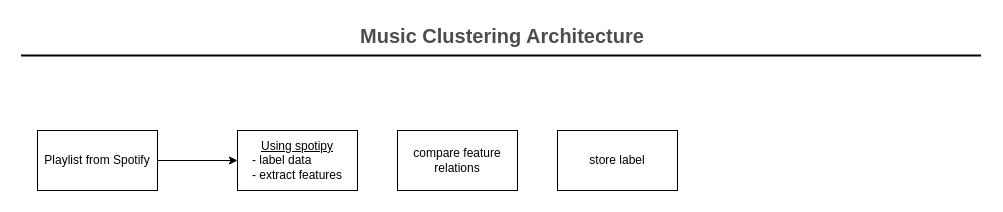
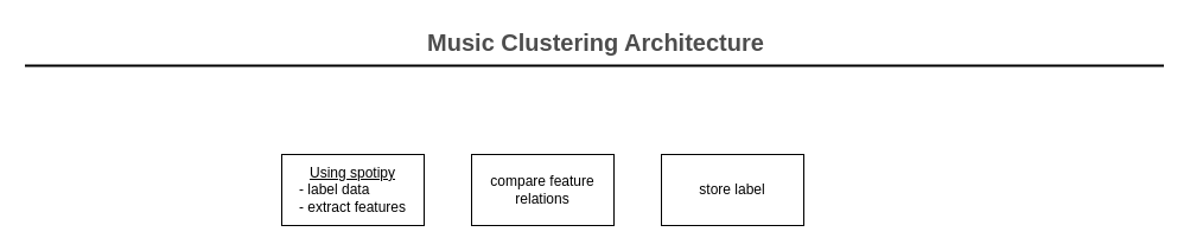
  <mxCell id="0" />
  <mxCell id="1" parent="0" />
  <mxCell id="2" value="Music Clustering Architecture" style="text;html=1;strokeColor=none;fillColor=none;align=center;verticalAlign=middle;whiteSpace=wrap;rounded=0;fontStyle=1;fontSize=20;fontColor=#4D4D4D;" parent="1" vertex="1"><mxGeometry x="106.5" y="20" width="790" height="30" as="geometry" /></mxCell>
  <mxCell id="3" value="" style="line;strokeWidth=2;html=1;fontSize=20;fontColor=#4D4D4D;" parent="1" vertex="1"><mxGeometry x="20.5" y="50" width="960" height="10" as="geometry" /></mxCell>
- <mxCell id="4" style="edgeStyle=orthogonalEdgeStyle;rounded=0;orthogonalLoop=1;jettySize=auto;html=1;" edge="1" parent="1" source="5" target="6"><mxGeometry relative="1" as="geometry"><mxPoint x="237" y="160" as="targetPoint" /></mxGeometry></mxCell>
- <mxCell id="5" value="Playlist from Spotify" style="rounded=0;whiteSpace=wrap;html=1;" vertex="1" parent="1"><mxGeometry x="37" y="130" width="120" height="60" as="geometry" /></mxCell>
  <mxCell id="6" value="&lt;u&gt;Using spotipy&lt;/u&gt;&lt;br&gt;&lt;div style=&quot;text-align: left&quot;&gt;&lt;span&gt;- label data&lt;/span&gt;&lt;/div&gt;&lt;div style=&quot;text-align: left&quot;&gt;&lt;span&gt;- extract features&lt;/span&gt;&lt;/div&gt;" style="rounded=0;whiteSpace=wrap;html=1;" vertex="1" parent="1"><mxGeometry x="237" y="130" width="120" height="60" as="geometry" /></mxCell>
  <mxCell id="7" value="store label" style="rounded=0;whiteSpace=wrap;html=1;align=center;" vertex="1" parent="1"><mxGeometry x="557" y="130" width="120" height="60" as="geometry" /></mxCell>
  <mxCell id="8" value="compare feature relations" style="rounded=0;whiteSpace=wrap;html=1;align=center;" vertex="1" parent="1"><mxGeometry x="397" y="130" width="120" height="60" as="geometry" /></mxCell>
